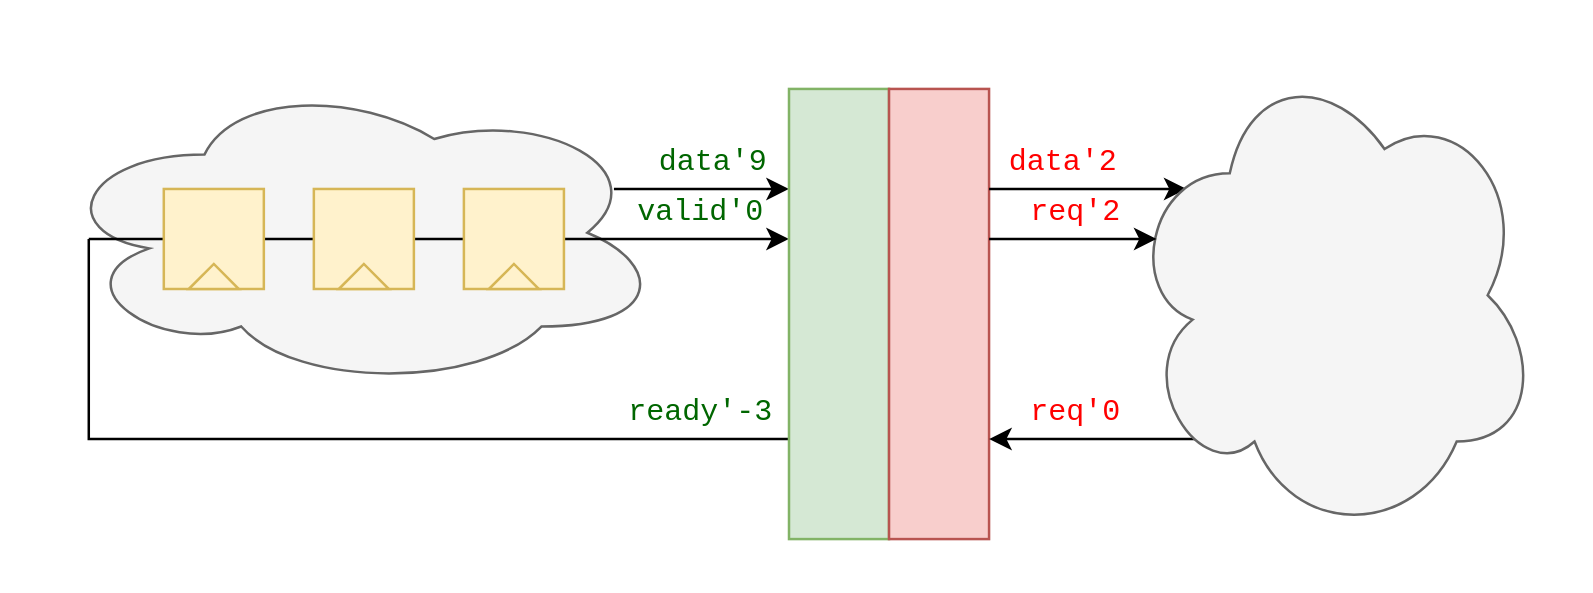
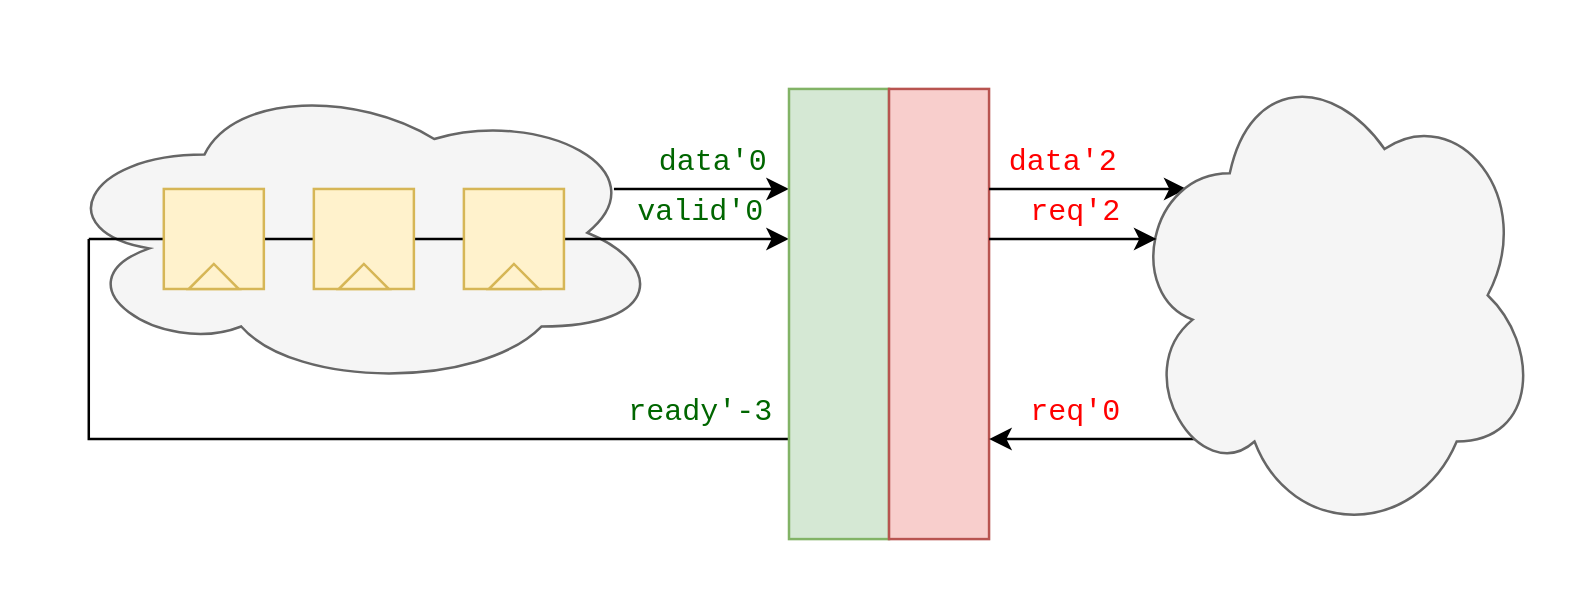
  <mxCell id="0" />
  <mxCell id="1" parent="0" />
  <mxCell id="2" value="" style="ellipse;shape=cloud;whiteSpace=wrap;html=1;fillColor=#f5f5f5;fontColor=#333333;strokeColor=#666666;" parent="1" vertex="1"><mxGeometry x="20" y="30" width="245" height="125" as="geometry" /></mxCell>
  <mxCell id="3" value="" style="endArrow=classic;html=1;rounded=0;entryX=0;entryY=0.25;entryDx=0;entryDy=0;" edge="1" parent="1"><mxGeometry width="50" height="50" relative="1" as="geometry"><mxPoint x="35" y="95" as="sourcePoint" /><mxPoint x="315" y="95" as="targetPoint" /></mxGeometry></mxCell>
  <mxCell id="4" value="" style="group" vertex="1" connectable="0" parent="1"><mxGeometry x="65" y="75" width="40" height="40" as="geometry" /></mxCell>
  <mxCell id="5" value="" style="rounded=0;whiteSpace=wrap;html=1;fillColor=#fff2cc;strokeColor=#d6b656;" parent="4" vertex="1"><mxGeometry width="40" height="40" as="geometry" /></mxCell>
  <mxCell id="6" value="" style="triangle;whiteSpace=wrap;html=1;rotation=-90;fillColor=#fff2cc;strokeColor=#d6b656;" vertex="1" parent="4"><mxGeometry x="15" y="25" width="10" height="20" as="geometry" /></mxCell>
  <mxCell id="7" value="" style="group" vertex="1" connectable="0" parent="1"><mxGeometry x="125" y="75" width="40" height="40" as="geometry" /></mxCell>
  <mxCell id="8" value="" style="rounded=0;whiteSpace=wrap;html=1;fillColor=#fff2cc;strokeColor=#d6b656;" vertex="1" parent="7"><mxGeometry width="40" height="40" as="geometry" /></mxCell>
  <mxCell id="9" value="" style="triangle;whiteSpace=wrap;html=1;rotation=-90;fillColor=#fff2cc;strokeColor=#d6b656;" vertex="1" parent="7"><mxGeometry x="15" y="25" width="10" height="20" as="geometry" /></mxCell>
  <mxCell id="10" value="" style="group" vertex="1" connectable="0" parent="1"><mxGeometry x="185" y="75" width="40" height="40" as="geometry" /></mxCell>
  <mxCell id="11" value="" style="rounded=0;whiteSpace=wrap;html=1;fillColor=#fff2cc;strokeColor=#d6b656;" vertex="1" parent="10"><mxGeometry width="40" height="40" as="geometry" /></mxCell>
  <mxCell id="12" value="" style="triangle;whiteSpace=wrap;html=1;rotation=-90;fillColor=#fff2cc;strokeColor=#d6b656;" vertex="1" parent="10"><mxGeometry x="15" y="25" width="10" height="20" as="geometry" /></mxCell>
  <mxCell id="13" value="" style="endArrow=none;html=1;rounded=0;exitX=0;exitY=0.75;exitDx=0;exitDy=0;" edge="1" parent="1"><mxGeometry width="50" height="50" relative="1" as="geometry"><mxPoint x="315" y="175" as="sourcePoint" /><mxPoint x="35" y="95" as="targetPoint" /><Array as="points"><mxPoint x="35" y="175" /></Array></mxGeometry></mxCell>
  <mxCell id="14" value="ready'-3" style="text;html=1;strokeColor=none;fillColor=none;align=center;verticalAlign=middle;whiteSpace=wrap;rounded=0;fontFamily=Courier New;fontColor=#006600;" vertex="1" parent="1"><mxGeometry x="245" y="155" width="70" height="20" as="geometry" /></mxCell>
  <mxCell id="15" value="valid'0" style="text;html=1;strokeColor=none;fillColor=none;align=center;verticalAlign=middle;whiteSpace=wrap;rounded=0;fontFamily=Courier New;fontColor=#006600;" vertex="1" parent="1"><mxGeometry x="245" y="75" width="70" height="20" as="geometry" /></mxCell>
  <mxCell id="16" value="" style="endArrow=classic;html=1;rounded=0;entryX=0;entryY=0.25;entryDx=0;entryDy=0;" edge="1" parent="1"><mxGeometry width="50" height="50" relative="1" as="geometry"><mxPoint x="245" y="75" as="sourcePoint" /><mxPoint x="315" y="75" as="targetPoint" /></mxGeometry></mxCell>
- <mxCell id="17" value="data'9" style="text;html=1;strokeColor=none;fillColor=none;align=center;verticalAlign=middle;whiteSpace=wrap;rounded=0;fontFamily=Courier New;fontColor=#006600;" vertex="1" parent="1"><mxGeometry x="255" y="55" width="60" height="20" as="geometry" /></mxCell>
+ <mxCell id="17" value="data'0" style="text;html=1;strokeColor=none;fillColor=none;align=center;verticalAlign=middle;whiteSpace=wrap;rounded=0;fontFamily=Courier New;fontColor=#006600;" vertex="1" parent="1"><mxGeometry x="255" y="55" width="60" height="20" as="geometry" /></mxCell>
  <mxCell id="18" value="" style="rounded=0;whiteSpace=wrap;html=1;fillColor=#d5e8d4;strokeColor=#82b366;" vertex="1" parent="1"><mxGeometry x="315" y="35" width="40" height="180" as="geometry" /></mxCell>
  <mxCell id="19" value="" style="rounded=0;whiteSpace=wrap;html=1;fillColor=#f8cecc;strokeColor=#b85450;" vertex="1" parent="1"><mxGeometry x="355" y="35" width="40" height="180" as="geometry" /></mxCell>
  <mxCell id="20" value="" style="endArrow=classic;html=1;rounded=0;" edge="1" parent="1"><mxGeometry width="50" height="50" relative="1" as="geometry"><mxPoint x="515" y="175" as="sourcePoint" /><mxPoint x="395" y="175" as="targetPoint" /></mxGeometry></mxCell>
  <mxCell id="21" value="req'2" style="text;html=1;strokeColor=none;fillColor=none;align=center;verticalAlign=middle;whiteSpace=wrap;rounded=0;fontFamily=Courier New;fontColor=#FF0000;" vertex="1" parent="1"><mxGeometry x="395" y="75" width="70" height="20" as="geometry" /></mxCell>
  <mxCell id="22" value="" style="endArrow=classic;html=1;rounded=0;entryX=0;entryY=0.25;entryDx=0;entryDy=0;exitX=0;exitY=1;exitDx=0;exitDy=0;" edge="1" parent="1" source="23"><mxGeometry width="50" height="50" relative="1" as="geometry"><mxPoint x="404" y="75" as="sourcePoint" /><mxPoint x="474" y="75" as="targetPoint" /></mxGeometry></mxCell>
  <mxCell id="23" value="data'2" style="text;html=1;strokeColor=none;fillColor=none;align=center;verticalAlign=middle;whiteSpace=wrap;rounded=0;fontFamily=Courier New;fontColor=#FF0000;" vertex="1" parent="1"><mxGeometry x="395" y="55" width="60" height="20" as="geometry" /></mxCell>
  <mxCell id="24" value="req'0" style="text;html=1;strokeColor=none;fillColor=none;align=center;verticalAlign=middle;whiteSpace=wrap;rounded=0;fontFamily=Courier New;fontColor=#FF0000;" vertex="1" parent="1"><mxGeometry x="395" y="155" width="70" height="20" as="geometry" /></mxCell>
  <mxCell id="25" value="" style="ellipse;shape=cloud;whiteSpace=wrap;html=1;fillColor=#f5f5f5;fontColor=#333333;strokeColor=#666666;" vertex="1" parent="1"><mxGeometry x="450" y="20" width="165" height="195" as="geometry" /></mxCell>
  <mxCell id="26" value="" style="endArrow=classic;html=1;rounded=0;entryX=0;entryY=0.25;entryDx=0;entryDy=0;exitX=0;exitY=1;exitDx=0;exitDy=0;" edge="1" parent="1" source="21"><mxGeometry width="50" height="50" relative="1" as="geometry"><mxPoint x="383" y="95" as="sourcePoint" /><mxPoint x="462" y="95" as="targetPoint" /></mxGeometry></mxCell>
